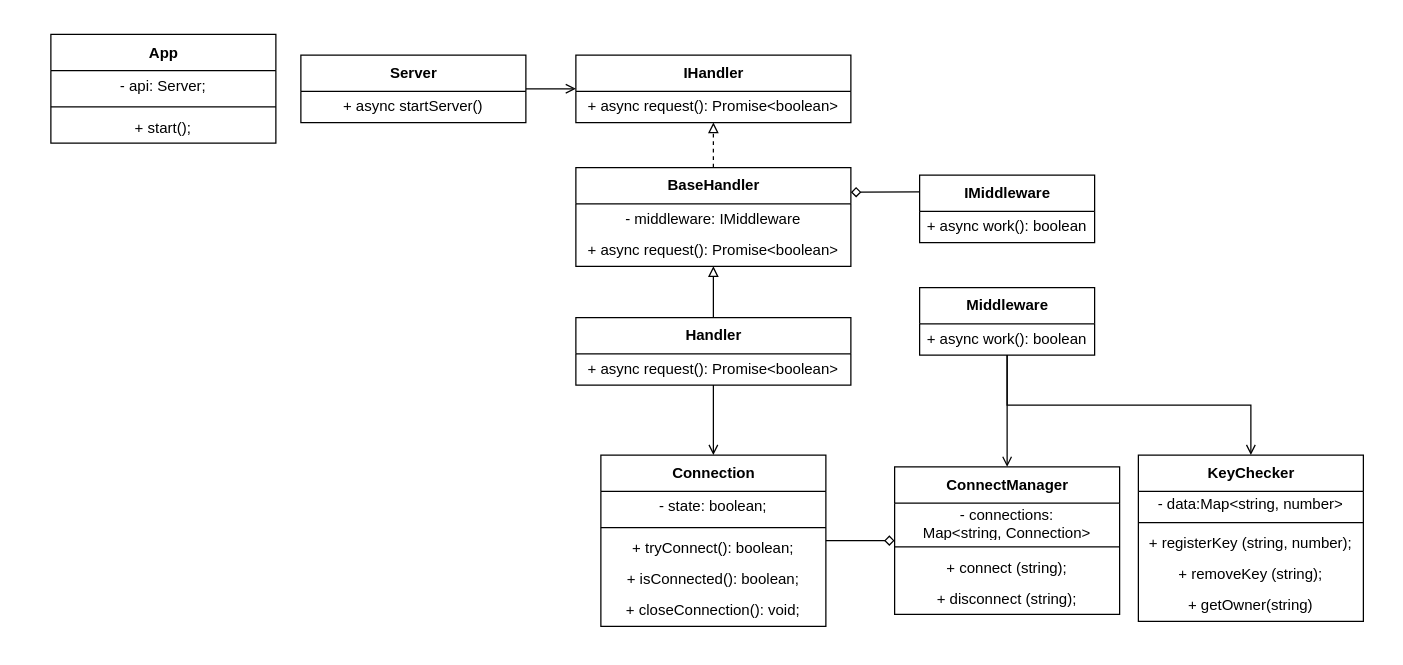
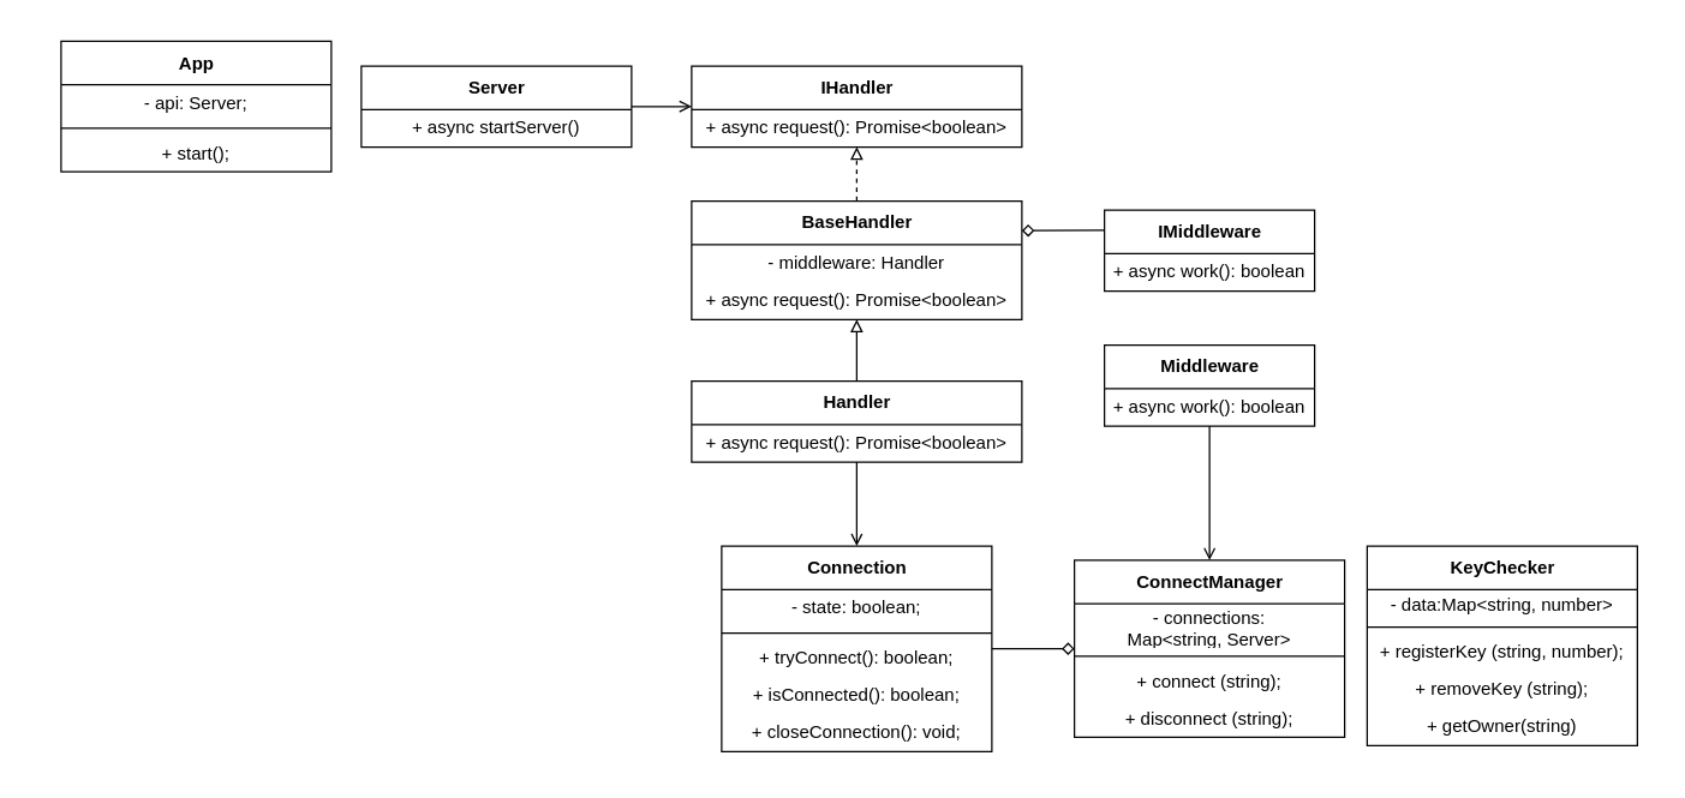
  <mxCell id="0" />
  <mxCell id="1" parent="0" />
  <mxCell id="2" value="" style="whiteSpace=wrap;html=1;strokeColor=none;" vertex="1" parent="1"><mxGeometry x="20" y="20" width="1080" height="490" as="geometry" /></mxCell>
  <mxCell id="3" value="IMiddleware" style="swimlane;fontStyle=1;align=center;verticalAlign=middle;childLayout=stackLayout;horizontal=1;startSize=29;horizontalStack=0;resizeParent=1;resizeParentMax=0;resizeLast=0;collapsible=0;marginBottom=0;html=1;" vertex="1" parent="1"><mxGeometry x="735" y="139.5" width="140" height="54" as="geometry" /></mxCell>
  <mxCell id="4" value="+ async work(): boolean" style="text;html=1;strokeColor=none;fillColor=none;align=center;verticalAlign=middle;spacingLeft=4;spacingRight=4;overflow=hidden;rotatable=0;points=[[0,0.5],[1,0.5]];portConstraint=eastwest;" vertex="1" parent="3"><mxGeometry y="29" width="140" height="25" as="geometry" /></mxCell>
  <mxCell id="5" style="edgeStyle=none;html=1;entryX=0.5;entryY=0;entryDx=0;entryDy=0;startArrow=none;startFill=0;endArrow=open;endFill=0;" edge="1" parent="1" source="7" target="26"><mxGeometry relative="1" as="geometry" /></mxCell>
- <mxCell id="6" style="edgeStyle=none;html=1;startArrow=none;startFill=0;endArrow=open;endFill=0;rounded=0;" edge="1" parent="1" source="7" target="31"><mxGeometry relative="1" as="geometry"><Array as="points"><mxPoint x="805" y="323.5" /><mxPoint x="1000" y="323.5" /></Array></mxGeometry></mxCell>
  <mxCell id="7" value="Middleware" style="swimlane;fontStyle=1;align=center;verticalAlign=middle;childLayout=stackLayout;horizontal=1;startSize=29;horizontalStack=0;resizeParent=1;resizeParentMax=0;resizeLast=0;collapsible=0;marginBottom=0;html=1;" vertex="1" parent="1"><mxGeometry x="735" y="229.5" width="140" height="54" as="geometry" /></mxCell>
  <mxCell id="8" value="+ async work(): boolean" style="text;html=1;strokeColor=none;fillColor=none;align=center;verticalAlign=middle;spacingLeft=4;spacingRight=4;overflow=hidden;rotatable=0;points=[[0,0.5],[1,0.5]];portConstraint=eastwest;" vertex="1" parent="7"><mxGeometry y="29" width="140" height="25" as="geometry" /></mxCell>
  <mxCell id="9" value="IHandler" style="swimlane;fontStyle=1;align=center;verticalAlign=middle;childLayout=stackLayout;horizontal=1;startSize=29;horizontalStack=0;resizeParent=1;resizeParentMax=0;resizeLast=0;collapsible=0;marginBottom=0;html=1;" vertex="1" parent="1"><mxGeometry x="460" y="43.5" width="220" height="54" as="geometry" /></mxCell>
  <mxCell id="10" value="+ async request(): Promise&amp;lt;boolean&amp;gt;" style="text;html=1;strokeColor=none;fillColor=none;align=center;verticalAlign=middle;spacingLeft=4;spacingRight=4;overflow=hidden;rotatable=0;points=[[0,0.5],[1,0.5]];portConstraint=eastwest;" vertex="1" parent="9"><mxGeometry y="29" width="220" height="25" as="geometry" /></mxCell>
  <mxCell id="11" style="edgeStyle=none;html=1;exitX=0.5;exitY=0;exitDx=0;exitDy=0;endArrow=block;endFill=0;dashed=1;" edge="1" parent="1" source="13" target="9"><mxGeometry relative="1" as="geometry" /></mxCell>
  <mxCell id="12" style="edgeStyle=none;html=1;exitX=1;exitY=0.25;exitDx=0;exitDy=0;entryX=0;entryY=0.25;entryDx=0;entryDy=0;startArrow=diamond;startFill=0;endArrow=none;endFill=0;" edge="1" parent="1" source="13" target="3"><mxGeometry relative="1" as="geometry" /></mxCell>
  <mxCell id="13" value="BaseHandler" style="swimlane;fontStyle=1;align=center;verticalAlign=middle;childLayout=stackLayout;horizontal=1;startSize=29;horizontalStack=0;resizeParent=1;resizeParentMax=0;resizeLast=0;collapsible=0;marginBottom=0;html=1;" vertex="1" parent="1"><mxGeometry x="460" y="133.5" width="220" height="79" as="geometry" /></mxCell>
- <mxCell id="14" value="- middleware: IMiddleware" style="text;html=1;strokeColor=none;fillColor=none;align=center;verticalAlign=middle;spacingLeft=4;spacingRight=4;overflow=hidden;rotatable=0;points=[[0,0.5],[1,0.5]];portConstraint=eastwest;" vertex="1" parent="13"><mxGeometry y="29" width="220" height="25" as="geometry" /></mxCell>
+ <mxCell id="14" value="- middleware: Handler" style="text;html=1;strokeColor=none;fillColor=none;align=center;verticalAlign=middle;spacingLeft=4;spacingRight=4;overflow=hidden;rotatable=0;points=[[0,0.5],[1,0.5]];portConstraint=eastwest;" vertex="1" parent="13"><mxGeometry y="29" width="220" height="25" as="geometry" /></mxCell>
  <mxCell id="15" value="+ async request(): Promise&amp;lt;boolean&amp;gt;" style="text;html=1;strokeColor=none;fillColor=none;align=center;verticalAlign=middle;spacingLeft=4;spacingRight=4;overflow=hidden;rotatable=0;points=[[0,0.5],[1,0.5]];portConstraint=eastwest;" vertex="1" parent="13"><mxGeometry y="54" width="220" height="25" as="geometry" /></mxCell>
  <mxCell id="16" style="edgeStyle=none;rounded=0;html=1;exitX=1;exitY=0.5;exitDx=0;exitDy=0;startArrow=none;startFill=0;endArrow=open;endFill=0;" edge="1" parent="1" source="17" target="9"><mxGeometry relative="1" as="geometry"><mxPoint x="520" y="53.5" as="targetPoint" /></mxGeometry></mxCell>
  <mxCell id="17" value="Server" style="swimlane;fontStyle=1;align=center;verticalAlign=middle;childLayout=stackLayout;horizontal=1;startSize=29;horizontalStack=0;resizeParent=1;resizeParentMax=0;resizeLast=0;collapsible=0;marginBottom=0;html=1;" vertex="1" parent="1"><mxGeometry x="240" y="43.5" width="180" height="54" as="geometry" /></mxCell>
  <mxCell id="18" value="+ async startServer()" style="text;html=1;strokeColor=none;fillColor=none;align=center;verticalAlign=middle;spacingLeft=4;spacingRight=4;overflow=hidden;rotatable=0;points=[[0,0.5],[1,0.5]];portConstraint=eastwest;" vertex="1" parent="17"><mxGeometry y="29" width="180" height="25" as="geometry" /></mxCell>
  <mxCell id="19" value="Connection" style="swimlane;fontStyle=1;align=center;verticalAlign=middle;childLayout=stackLayout;horizontal=1;startSize=29;horizontalStack=0;resizeParent=1;resizeParentMax=0;resizeLast=0;collapsible=0;marginBottom=0;html=1;" vertex="1" parent="1"><mxGeometry x="480" y="363.5" width="180" height="137" as="geometry" /></mxCell>
  <mxCell id="20" value="- state: boolean;" style="text;html=1;strokeColor=none;fillColor=none;align=center;verticalAlign=middle;spacingLeft=4;spacingRight=4;overflow=hidden;rotatable=0;points=[[0,0.5],[1,0.5]];portConstraint=eastwest;" vertex="1" parent="19"><mxGeometry y="29" width="180" height="25" as="geometry" /></mxCell>
  <mxCell id="21" value="" style="line;strokeWidth=1;fillColor=none;align=left;verticalAlign=middle;spacingTop=-1;spacingLeft=3;spacingRight=3;rotatable=0;labelPosition=right;points=[];portConstraint=eastwest;" vertex="1" parent="19"><mxGeometry y="54" width="180" height="8" as="geometry" /></mxCell>
  <mxCell id="22" value="+ tryConnect(): boolean;&lt;br&gt;" style="text;html=1;strokeColor=none;fillColor=none;align=center;verticalAlign=middle;spacingLeft=4;spacingRight=4;overflow=hidden;rotatable=0;points=[[0,0.5],[1,0.5]];portConstraint=eastwest;" vertex="1" parent="19"><mxGeometry y="62" width="180" height="25" as="geometry" /></mxCell>
  <mxCell id="23" value="+ isConnected(): boolean;" style="text;html=1;strokeColor=none;fillColor=none;align=center;verticalAlign=middle;spacingLeft=4;spacingRight=4;overflow=hidden;rotatable=0;points=[[0,0.5],[1,0.5]];portConstraint=eastwest;" vertex="1" parent="19"><mxGeometry y="87" width="180" height="25" as="geometry" /></mxCell>
  <mxCell id="24" value="+ closeConnection(): void;" style="text;html=1;strokeColor=none;fillColor=none;align=center;verticalAlign=middle;spacingLeft=4;spacingRight=4;overflow=hidden;rotatable=0;points=[[0,0.5],[1,0.5]];portConstraint=eastwest;" vertex="1" parent="19"><mxGeometry y="112" width="180" height="25" as="geometry" /></mxCell>
  <mxCell id="25" style="edgeStyle=none;html=1;endArrow=none;endFill=0;startArrow=diamond;startFill=0;" edge="1" parent="1" source="26" target="19"><mxGeometry relative="1" as="geometry" /></mxCell>
  <mxCell id="26" value="ConnectManager" style="swimlane;fontStyle=1;align=center;verticalAlign=middle;childLayout=stackLayout;horizontal=1;startSize=29;horizontalStack=0;resizeParent=1;resizeParentMax=0;resizeLast=0;collapsible=0;marginBottom=0;html=1;" vertex="1" parent="1"><mxGeometry x="715" y="373" width="180" height="118" as="geometry" /></mxCell>
- <mxCell id="27" value="- connections: &lt;br&gt;Map&amp;lt;string, Connection&amp;gt;" style="text;html=1;strokeColor=none;fillColor=none;align=center;verticalAlign=middle;spacingLeft=4;spacingRight=4;overflow=hidden;rotatable=0;points=[[0,0.5],[1,0.5]];portConstraint=eastwest;" vertex="1" parent="26"><mxGeometry y="29" width="180" height="31" as="geometry" /></mxCell>
+ <mxCell id="27" value="- connections: &lt;br&gt;Map&amp;lt;string, Server&amp;gt;" style="text;html=1;strokeColor=none;fillColor=none;align=center;verticalAlign=middle;spacingLeft=4;spacingRight=4;overflow=hidden;rotatable=0;points=[[0,0.5],[1,0.5]];portConstraint=eastwest;" vertex="1" parent="26"><mxGeometry y="29" width="180" height="31" as="geometry" /></mxCell>
  <mxCell id="28" value="" style="line;strokeWidth=1;fillColor=none;align=left;verticalAlign=middle;spacingTop=-1;spacingLeft=3;spacingRight=3;rotatable=0;labelPosition=right;points=[];portConstraint=eastwest;" vertex="1" parent="26"><mxGeometry y="60" width="180" height="8" as="geometry" /></mxCell>
  <mxCell id="29" value="+ connect (string);" style="text;html=1;strokeColor=none;fillColor=none;align=center;verticalAlign=middle;spacingLeft=4;spacingRight=4;overflow=hidden;rotatable=0;points=[[0,0.5],[1,0.5]];portConstraint=eastwest;" vertex="1" parent="26"><mxGeometry y="68" width="180" height="25" as="geometry" /></mxCell>
  <mxCell id="30" value="+ disconnect (string);" style="text;html=1;strokeColor=none;fillColor=none;align=center;verticalAlign=middle;spacingLeft=4;spacingRight=4;overflow=hidden;rotatable=0;points=[[0,0.5],[1,0.5]];portConstraint=eastwest;" vertex="1" parent="26"><mxGeometry y="93" width="180" height="25" as="geometry" /></mxCell>
  <mxCell id="31" value="KeyChecker" style="swimlane;fontStyle=1;align=center;verticalAlign=middle;childLayout=stackLayout;horizontal=1;startSize=29;horizontalStack=0;resizeParent=1;resizeParentMax=0;resizeLast=0;collapsible=0;marginBottom=0;html=1;" vertex="1" parent="1"><mxGeometry x="910" y="363.5" width="180" height="133" as="geometry" /></mxCell>
  <mxCell id="32" value="- data:Map&amp;lt;string, number&amp;gt;" style="text;html=1;strokeColor=none;fillColor=none;align=center;verticalAlign=middle;spacingLeft=4;spacingRight=4;overflow=hidden;rotatable=0;points=[[0,0.5],[1,0.5]];portConstraint=eastwest;" vertex="1" parent="31"><mxGeometry y="29" width="180" height="21" as="geometry" /></mxCell>
  <mxCell id="33" value="" style="line;strokeWidth=1;fillColor=none;align=left;verticalAlign=middle;spacingTop=-1;spacingLeft=3;spacingRight=3;rotatable=0;labelPosition=right;points=[];portConstraint=eastwest;" vertex="1" parent="31"><mxGeometry y="50" width="180" height="8" as="geometry" /></mxCell>
  <mxCell id="34" value="+ registerKey (string, number);" style="text;html=1;strokeColor=none;fillColor=none;align=center;verticalAlign=middle;spacingLeft=4;spacingRight=4;overflow=hidden;rotatable=0;points=[[0,0.5],[1,0.5]];portConstraint=eastwest;" vertex="1" parent="31"><mxGeometry y="58" width="180" height="25" as="geometry" /></mxCell>
  <mxCell id="35" value="+ removeKey (string);" style="text;html=1;strokeColor=none;fillColor=none;align=center;verticalAlign=middle;spacingLeft=4;spacingRight=4;overflow=hidden;rotatable=0;points=[[0,0.5],[1,0.5]];portConstraint=eastwest;" vertex="1" parent="31"><mxGeometry y="83" width="180" height="25" as="geometry" /></mxCell>
  <mxCell id="36" value="+ getOwner(string)" style="text;html=1;strokeColor=none;fillColor=none;align=center;verticalAlign=middle;spacingLeft=4;spacingRight=4;overflow=hidden;rotatable=0;points=[[0,0.5],[1,0.5]];portConstraint=eastwest;" vertex="1" parent="31"><mxGeometry y="108" width="180" height="25" as="geometry" /></mxCell>
  <mxCell id="37" value="App" style="swimlane;fontStyle=1;align=center;verticalAlign=middle;childLayout=stackLayout;horizontal=1;startSize=29;horizontalStack=0;resizeParent=1;resizeParentMax=0;resizeLast=0;collapsible=0;marginBottom=0;html=1;" vertex="1" parent="1"><mxGeometry x="40" y="27" width="180" height="87" as="geometry" /></mxCell>
  <mxCell id="38" value="- api: Server;" style="text;html=1;strokeColor=none;fillColor=none;align=center;verticalAlign=middle;spacingLeft=4;spacingRight=4;overflow=hidden;rotatable=0;points=[[0,0.5],[1,0.5]];portConstraint=eastwest;" vertex="1" parent="37"><mxGeometry y="29" width="180" height="25" as="geometry" /></mxCell>
  <mxCell id="39" value="" style="line;strokeWidth=1;fillColor=none;align=left;verticalAlign=middle;spacingTop=-1;spacingLeft=3;spacingRight=3;rotatable=0;labelPosition=right;points=[];portConstraint=eastwest;" vertex="1" parent="37"><mxGeometry y="54" width="180" height="8" as="geometry" /></mxCell>
  <mxCell id="40" value="+ start();" style="text;html=1;strokeColor=none;fillColor=none;align=center;verticalAlign=middle;spacingLeft=4;spacingRight=4;overflow=hidden;rotatable=0;points=[[0,0.5],[1,0.5]];portConstraint=eastwest;" vertex="1" parent="37"><mxGeometry y="62" width="180" height="25" as="geometry" /></mxCell>
  <mxCell id="41" style="edgeStyle=none;html=1;entryX=0.5;entryY=0;entryDx=0;entryDy=0;startArrow=none;startFill=0;endArrow=open;endFill=0;" edge="1" parent="1" source="43" target="19"><mxGeometry relative="1" as="geometry" /></mxCell>
  <mxCell id="42" style="edgeStyle=none;rounded=0;html=1;exitX=0.5;exitY=0;exitDx=0;exitDy=0;startArrow=none;startFill=0;endArrow=block;endFill=0;" edge="1" parent="1" source="43" target="13"><mxGeometry relative="1" as="geometry" /></mxCell>
  <mxCell id="43" value="Handler" style="swimlane;fontStyle=1;align=center;verticalAlign=middle;childLayout=stackLayout;horizontal=1;startSize=29;horizontalStack=0;resizeParent=1;resizeParentMax=0;resizeLast=0;collapsible=0;marginBottom=0;html=1;" vertex="1" parent="1"><mxGeometry x="460" y="253.5" width="220" height="54" as="geometry" /></mxCell>
  <mxCell id="44" value="+ async request(): Promise&amp;lt;boolean&amp;gt;" style="text;html=1;strokeColor=none;fillColor=none;align=center;verticalAlign=middle;spacingLeft=4;spacingRight=4;overflow=hidden;rotatable=0;points=[[0,0.5],[1,0.5]];portConstraint=eastwest;" vertex="1" parent="43"><mxGeometry y="29" width="220" height="25" as="geometry" /></mxCell>
